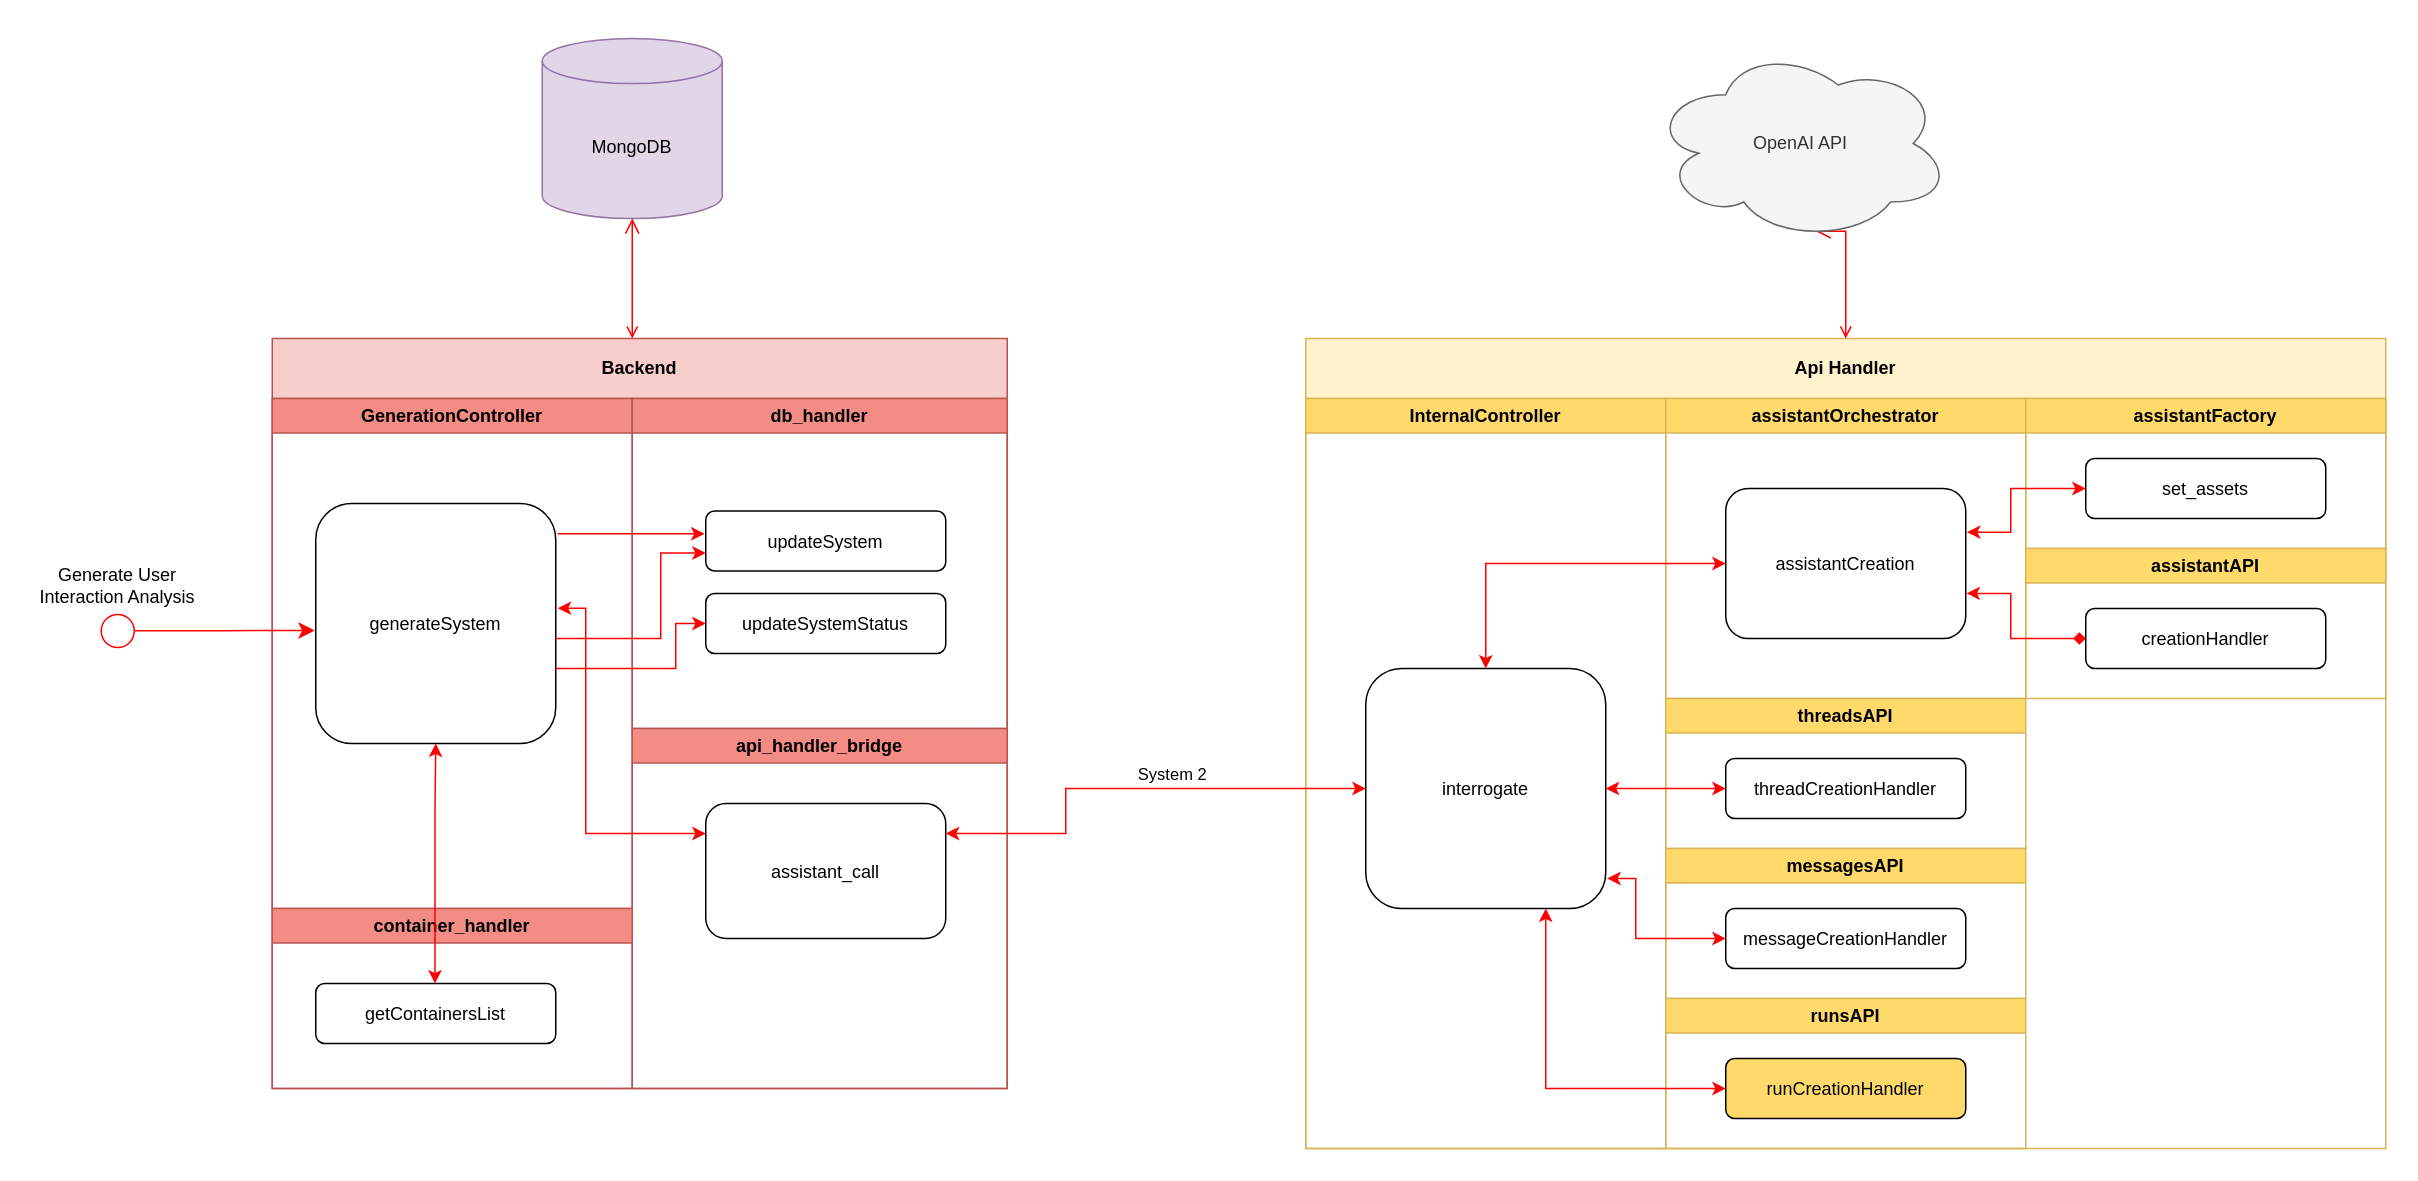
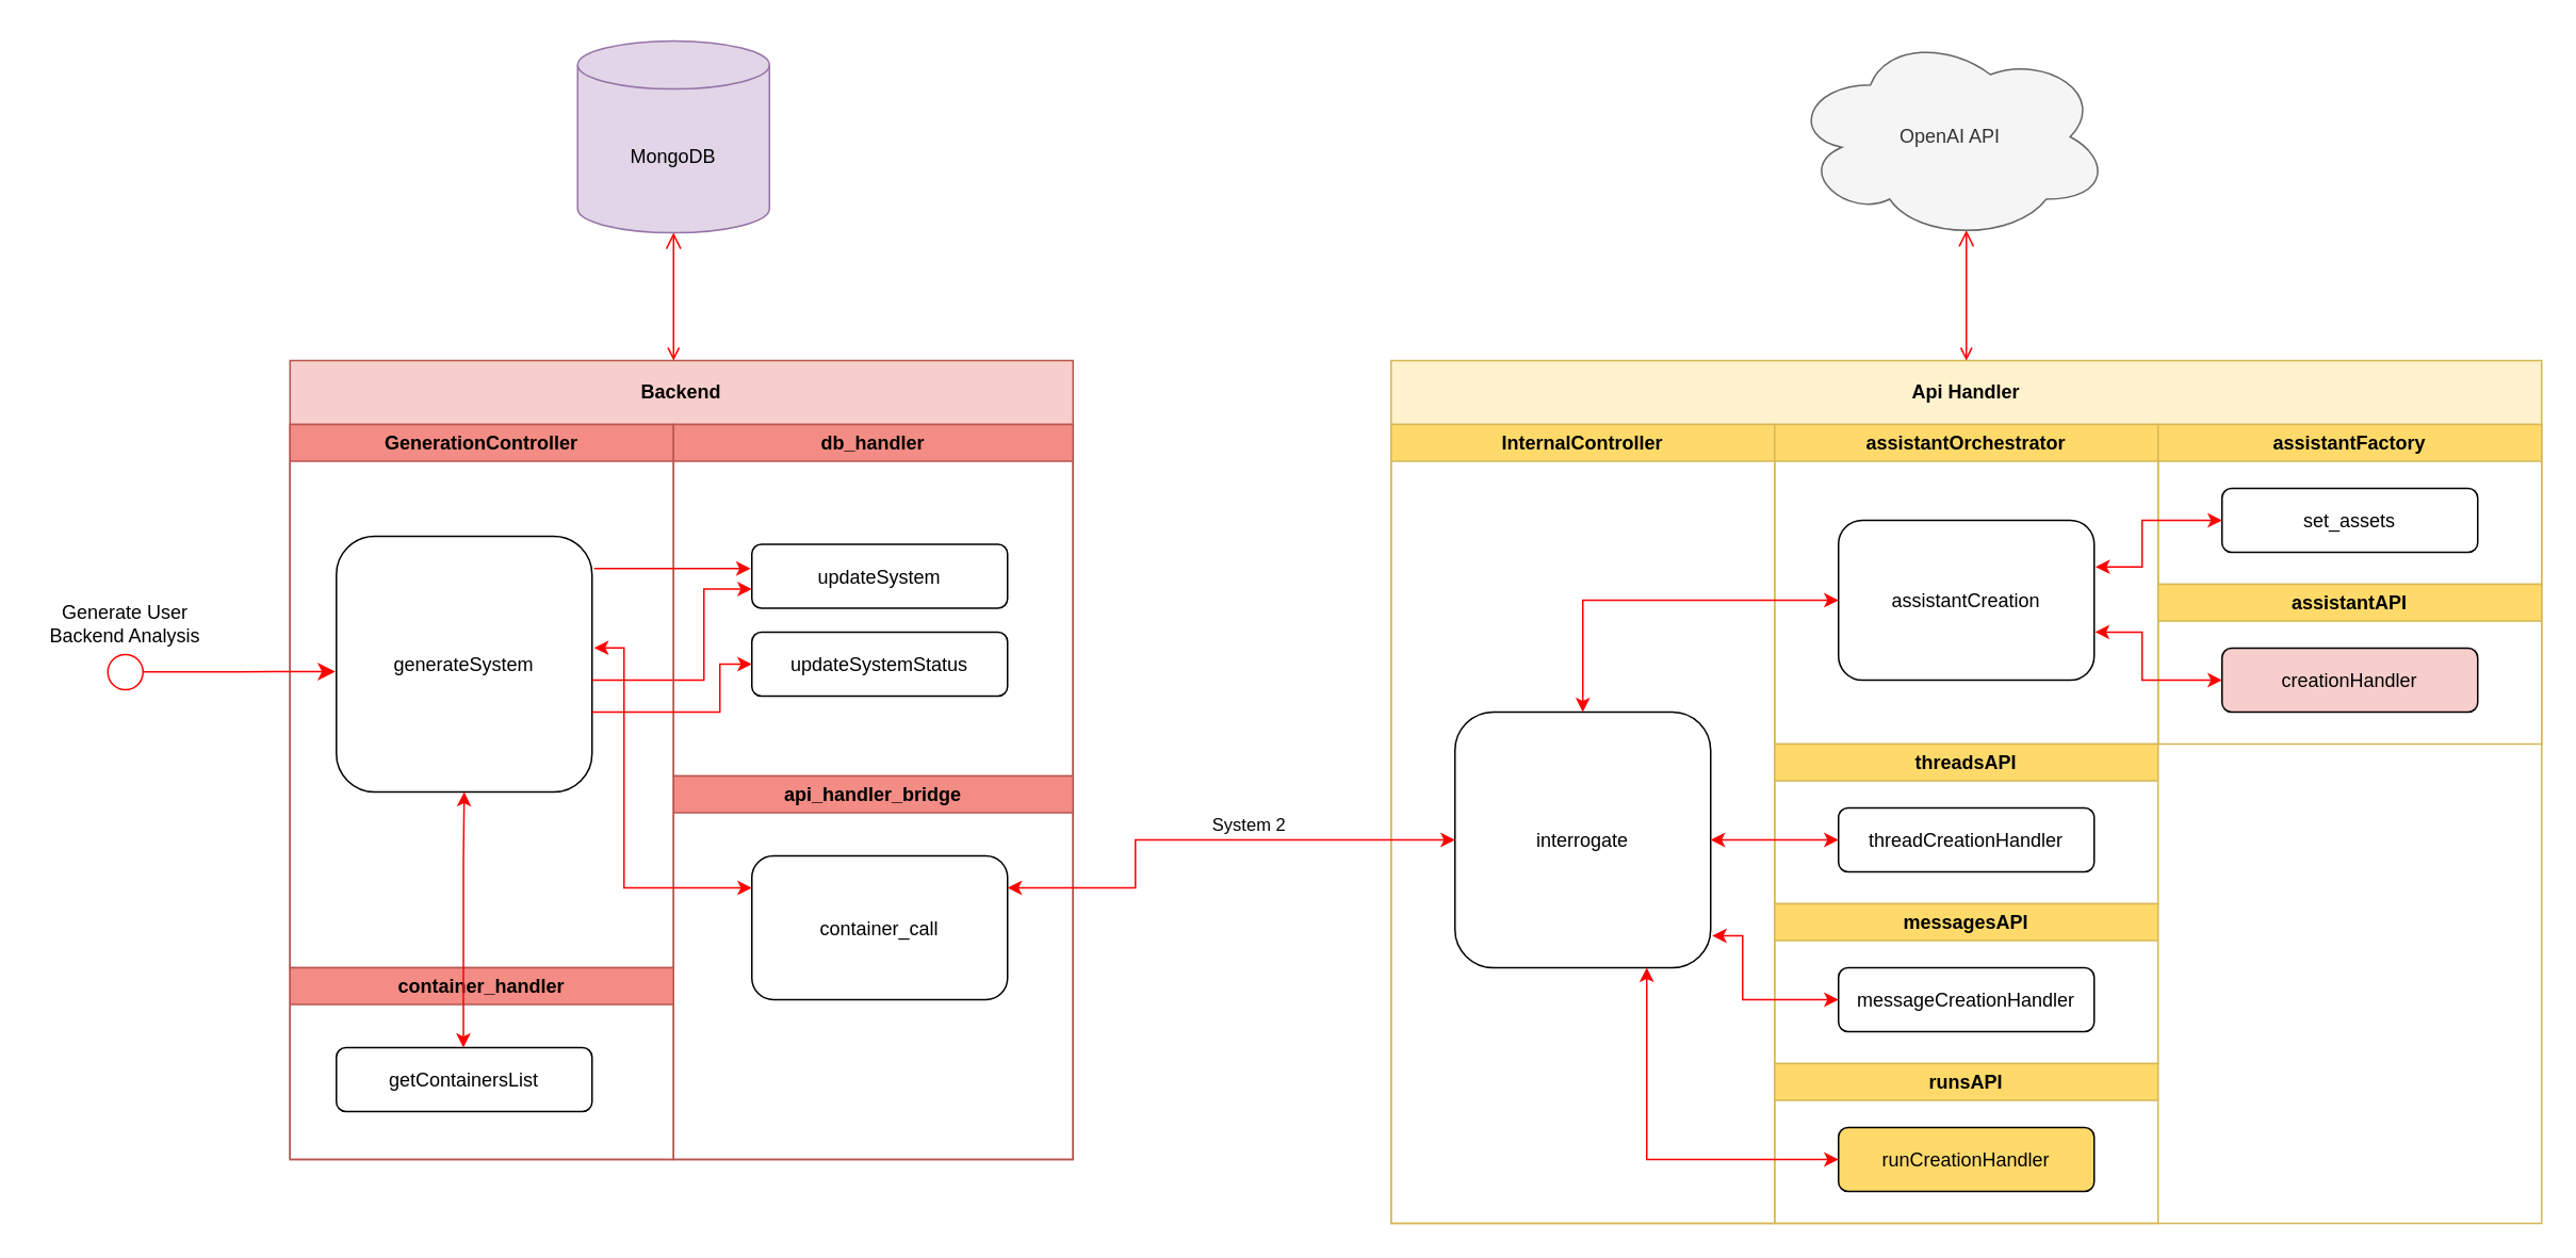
  <mxCell id="0" />
  <mxCell id="1" parent="0" />
  <mxCell id="2" value="Backend" style="swimlane;whiteSpace=wrap;startSize=40;fillColor=#f8cecc;strokeColor=#b85450;" parent="1" vertex="1"><mxGeometry x="181" y="225" width="490" height="500" as="geometry" /></mxCell>
  <mxCell id="3" value="GenerationController" style="swimlane;whiteSpace=wrap;html=1;fillColor=#f28c84;strokeColor=#b85450;startSize=23;" parent="2" vertex="1"><mxGeometry y="40" width="240" height="340" as="geometry"><mxRectangle y="40" width="150" height="30" as="alternateBounds" /></mxGeometry></mxCell>
  <mxCell id="4" value="generateSystem" style="rounded=1;glass=0;shadow=0;" parent="3" vertex="1"><mxGeometry x="29" y="70" width="160" height="160" as="geometry" /></mxCell>
  <mxCell id="5" style="edgeStyle=orthogonalEdgeStyle;rounded=0;orthogonalLoop=1;jettySize=auto;html=1;strokeColor=#ff0000;" parent="3" target="7" edge="1"><mxGeometry relative="1" as="geometry"><mxPoint x="189" y="160" as="sourcePoint" /><mxPoint x="278.72" y="102.58" as="targetPoint" /><Array as="points"><mxPoint x="259" y="160" /><mxPoint x="259" y="103" /></Array></mxGeometry></mxCell>
  <mxCell id="6" value="db_handler" style="swimlane;whiteSpace=wrap;html=1;fillColor=#f28c84;strokeColor=#b85450;" parent="2" vertex="1"><mxGeometry x="240" y="40" width="250" height="220" as="geometry" /></mxCell>
  <mxCell id="7" value="updateSystem" style="rounded=1;" parent="6" vertex="1"><mxGeometry x="49" y="75" width="160" height="40" as="geometry" /></mxCell>
  <mxCell id="8" value="updateSystemStatus" style="rounded=1;" parent="6" vertex="1"><mxGeometry x="49" y="130" width="160" height="40" as="geometry" /></mxCell>
  <mxCell id="9" value="" style="edgeStyle=orthogonalEdgeStyle;rounded=0;orthogonalLoop=1;jettySize=auto;html=1;strokeColor=#ff0000;exitX=1.008;exitY=0.126;exitDx=0;exitDy=0;exitPerimeter=0;entryX=-0.005;entryY=0.38;entryDx=0;entryDy=0;entryPerimeter=0;" parent="2" source="4" target="7" edge="1"><mxGeometry relative="1" as="geometry"><mxPoint x="200" y="135" as="sourcePoint" /><mxPoint x="279" y="130" as="targetPoint" /><Array as="points" /></mxGeometry></mxCell>
  <mxCell id="10" value="api_handler_bridge" style="swimlane;whiteSpace=wrap;html=1;fillColor=#f28c84;strokeColor=#B85450;" parent="2" vertex="1"><mxGeometry x="240" y="260" width="250" height="240" as="geometry" /></mxCell>
- <mxCell id="11" value="assistant_call" style="rounded=1;" parent="10" vertex="1"><mxGeometry x="49" y="50" width="160" height="90" as="geometry" /></mxCell>
+ <mxCell id="11" value="container_call" style="rounded=1;" parent="10" vertex="1"><mxGeometry x="49" y="50" width="160" height="90" as="geometry" /></mxCell>
  <mxCell id="12" style="edgeStyle=orthogonalEdgeStyle;rounded=0;orthogonalLoop=1;jettySize=auto;html=1;startArrow=classic;startFill=1;strokeColor=#ff0000;exitX=1.008;exitY=0.436;exitDx=0;exitDy=0;exitPerimeter=0;" parent="2" source="4" edge="1"><mxGeometry relative="1" as="geometry"><mxPoint x="199" y="180" as="sourcePoint" /><Array as="points"><mxPoint x="209" y="180" /><mxPoint x="209" y="330" /></Array><mxPoint x="289" y="330" as="targetPoint" /></mxGeometry></mxCell>
  <mxCell id="13" style="edgeStyle=orthogonalEdgeStyle;rounded=0;orthogonalLoop=1;jettySize=auto;html=1;entryX=0;entryY=0.5;entryDx=0;entryDy=0;strokeColor=none;" parent="2" target="8" edge="1"><mxGeometry relative="1" as="geometry"><mxPoint x="200" y="190" as="sourcePoint" /><Array as="points"><mxPoint x="200" y="190" /></Array></mxGeometry></mxCell>
  <mxCell id="14" style="edgeStyle=orthogonalEdgeStyle;rounded=0;orthogonalLoop=1;jettySize=auto;html=1;entryX=0;entryY=0.5;entryDx=0;entryDy=0;strokeColor=#ff0000;" parent="2" target="8" edge="1"><mxGeometry relative="1" as="geometry"><mxPoint x="189" y="220" as="sourcePoint" /><mxPoint x="290" y="155" as="targetPoint" /><Array as="points"><mxPoint x="269" y="220" /><mxPoint x="269" y="190" /></Array></mxGeometry></mxCell>
  <mxCell id="15" value="container_handler" style="swimlane;whiteSpace=wrap;html=1;fillColor=#f28c84;strokeColor=#B85450;startSize=23;" vertex="1" parent="2"><mxGeometry y="380" width="240" height="120" as="geometry" /></mxCell>
  <mxCell id="16" value="getContainersList" style="rounded=1;" vertex="1" parent="15"><mxGeometry x="29" y="50" width="160" height="40" as="geometry" /></mxCell>
  <mxCell id="17" style="edgeStyle=orthogonalEdgeStyle;rounded=0;orthogonalLoop=1;jettySize=auto;html=1;startArrow=classic;startFill=1;strokeColor=#ff0000;exitX=0.5;exitY=1;exitDx=0;exitDy=0;" edge="1" parent="15" source="4"><mxGeometry relative="1" as="geometry"><mxPoint x="108.5" y="-106" as="sourcePoint" /><Array as="points"><mxPoint x="109" y="-66" /><mxPoint x="109" y="-66" /><mxPoint x="109" y="50" /></Array><mxPoint x="108.5" y="50" as="targetPoint" /></mxGeometry></mxCell>
  <mxCell id="18" value="" style="ellipse;shape=startState;fillColor=#FFFFFF;strokeColor=#ff0000;" parent="1" vertex="1"><mxGeometry x="63" y="405" width="30" height="30" as="geometry" /></mxCell>
  <mxCell id="19" value="" style="edgeStyle=elbowEdgeStyle;elbow=horizontal;verticalAlign=bottom;endArrow=classic;endSize=8;strokeColor=#FF0000;endFill=1;rounded=0;entryX=-0.004;entryY=0.529;entryDx=0;entryDy=0;exitX=0.872;exitY=0.492;exitDx=0;exitDy=0;exitPerimeter=0;entryPerimeter=0;" parent="1" source="18" target="4" edge="1"><mxGeometry x="1540" y="160" as="geometry"><mxPoint x="-210" y="505" as="targetPoint" /></mxGeometry></mxCell>
- <mxCell id="20" value="Generate User Interaction Analysis" style="text;html=1;align=center;verticalAlign=middle;whiteSpace=wrap;rounded=0;" parent="1" vertex="1"><mxGeometry x="20" y="375" width="116" height="30" as="geometry" /></mxCell>
+ <mxCell id="20" value="Generate User Backend Analysis" style="text;html=1;align=center;verticalAlign=middle;whiteSpace=wrap;rounded=0;" parent="1" vertex="1"><mxGeometry x="20" y="375" width="116" height="30" as="geometry" /></mxCell>
  <mxCell id="21" value="Api Handler" style="swimlane;whiteSpace=wrap;startSize=40;fillColor=#fff2cc;strokeColor=#d6b656;" parent="1" vertex="1"><mxGeometry x="870" y="225" width="720" height="540" as="geometry" /></mxCell>
  <mxCell id="22" value="InternalController" style="swimlane;whiteSpace=wrap;html=1;fillColor=#ffda6a;strokeColor=#d6b656;" parent="21" vertex="1"><mxGeometry y="40" width="240" height="500" as="geometry" /></mxCell>
  <mxCell id="23" value="interrogate" style="rounded=1;glass=0;shadow=0;" parent="22" vertex="1"><mxGeometry x="40" y="180" width="160" height="160" as="geometry" /></mxCell>
  <mxCell id="24" value="assistantOrchestrator" style="swimlane;whiteSpace=wrap;html=1;startSize=23;fillColor=#ffda6a;strokeColor=#d6b656;" parent="21" vertex="1"><mxGeometry x="240" y="40" width="240" height="200" as="geometry" /></mxCell>
  <mxCell id="25" value="assistantCreation" style="rounded=1;" parent="24" vertex="1"><mxGeometry x="40" y="60" width="160" height="100" as="geometry" /></mxCell>
  <mxCell id="26" value="" style="edgeStyle=orthogonalEdgeStyle;rounded=0;orthogonalLoop=1;jettySize=auto;html=1;startArrow=classic;startFill=1;entryX=0;entryY=0.5;entryDx=0;entryDy=0;strokeColor=#ff0000;" parent="21" source="23" target="25" edge="1"><mxGeometry relative="1" as="geometry"><Array as="points"><mxPoint x="120" y="150" /></Array></mxGeometry></mxCell>
  <mxCell id="27" value="assistantFactory" style="swimlane;whiteSpace=wrap;html=1;startSize=23;fillColor=#ffda6a;strokeColor=#d6b656;" parent="21" vertex="1"><mxGeometry x="480" y="40" width="240" height="100" as="geometry" /></mxCell>
  <mxCell id="28" value="set_assets" style="rounded=1;" parent="27" vertex="1"><mxGeometry x="40" y="40" width="160" height="40" as="geometry" /></mxCell>
  <mxCell id="29" value="assistantAPI" style="swimlane;whiteSpace=wrap;html=1;startSize=23;fillColor=#FFDA6A;strokeColor=#d6b656;" parent="27" vertex="1"><mxGeometry y="100" width="240" height="100" as="geometry" /></mxCell>
- <mxCell id="30" value="creationHandler" style="rounded=1;" parent="29" vertex="1"><mxGeometry x="40" y="40" width="160" height="40" as="geometry" /></mxCell>
+ <mxCell id="30" value="creationHandler" style="rounded=1;fillColor=#f8cecc;" parent="29" vertex="1"><mxGeometry x="40" y="40" width="160" height="40" as="geometry" /></mxCell>
  <mxCell id="31" value="" style="edgeStyle=orthogonalEdgeStyle;rounded=0;orthogonalLoop=1;jettySize=auto;html=1;startArrow=classic;startFill=1;entryX=0;entryY=0.5;entryDx=0;entryDy=0;exitX=1.005;exitY=0.291;exitDx=0;exitDy=0;exitPerimeter=0;strokeColor=#ff0000;" parent="21" source="25" target="28" edge="1"><mxGeometry relative="1" as="geometry"><mxPoint x="450" y="110" as="sourcePoint" /><Array as="points"><mxPoint x="470" y="129" /><mxPoint x="470" y="100" /></Array></mxGeometry></mxCell>
- <mxCell id="32" value="" style="endArrow=diamond;html=1;rounded=0;exitX=1.003;exitY=0.699;exitDx=0;exitDy=0;entryX=0;entryY=0.5;entryDx=0;entryDy=0;startArrow=classic;startFill=1;exitPerimeter=0;strokeColor=#ff0000;" parent="21" source="25" target="30" edge="1"><mxGeometry width="50" height="50" relative="1" as="geometry"><mxPoint x="470" y="240" as="sourcePoint" /><mxPoint x="470" y="280" as="targetPoint" /><Array as="points"><mxPoint x="470" y="170" /><mxPoint x="470" y="200" /></Array></mxGeometry></mxCell>
+ <mxCell id="32" value="" style="endArrow=classic;html=1;rounded=0;exitX=1.003;exitY=0.699;exitDx=0;exitDy=0;entryX=0;entryY=0.5;entryDx=0;entryDy=0;startArrow=classic;startFill=1;exitPerimeter=0;strokeColor=#ff0000;" parent="21" source="25" target="30" edge="1"><mxGeometry width="50" height="50" relative="1" as="geometry"><mxPoint x="470" y="240" as="sourcePoint" /><mxPoint x="470" y="280" as="targetPoint" /><Array as="points"><mxPoint x="470" y="170" /><mxPoint x="470" y="200" /></Array></mxGeometry></mxCell>
  <mxCell id="33" value="threadsAPI" style="swimlane;whiteSpace=wrap;html=1;startSize=23;fillColor=#ffda6a;strokeColor=#d6b656;" parent="21" vertex="1"><mxGeometry x="240" y="240" width="240" height="100" as="geometry" /></mxCell>
  <mxCell id="34" value="threadCreationHandler" style="rounded=1;" parent="33" vertex="1"><mxGeometry x="40" y="40" width="160" height="40" as="geometry" /></mxCell>
  <mxCell id="35" style="edgeStyle=orthogonalEdgeStyle;rounded=0;orthogonalLoop=1;jettySize=auto;html=1;startArrow=classic;startFill=1;exitX=1;exitY=0.5;exitDx=0;exitDy=0;entryX=0;entryY=0.5;entryDx=0;entryDy=0;strokeColor=#ff0000;" parent="21" source="23" target="34" edge="1"><mxGeometry relative="1" as="geometry"><mxPoint x="200" y="163" as="sourcePoint" /><mxPoint x="280" y="300" as="targetPoint" /><Array as="points" /></mxGeometry></mxCell>
  <mxCell id="36" value="messagesAPI" style="swimlane;whiteSpace=wrap;html=1;startSize=23;fillColor=#ffda6a;strokeColor=#d6b656;" parent="21" vertex="1"><mxGeometry x="240" y="340" width="240" height="100" as="geometry" /></mxCell>
  <mxCell id="37" value="messageCreationHandler" style="rounded=1;" parent="36" vertex="1"><mxGeometry x="40" y="40" width="160" height="40" as="geometry" /></mxCell>
  <mxCell id="38" value="runsAPI" style="swimlane;whiteSpace=wrap;html=1;startSize=23;fillColor=#ffda6a;strokeColor=#d6b656;" parent="21" vertex="1"><mxGeometry x="240" y="440" width="240" height="100" as="geometry" /></mxCell>
  <mxCell id="39" value="runCreationHandler" style="rounded=1;fillColor=#ffda6a;" parent="38" vertex="1"><mxGeometry x="40" y="40" width="160" height="40" as="geometry" /></mxCell>
  <mxCell id="40" style="edgeStyle=orthogonalEdgeStyle;rounded=0;orthogonalLoop=1;jettySize=auto;html=1;entryX=0;entryY=0.5;entryDx=0;entryDy=0;startArrow=classic;startFill=1;strokeColor=#ff0000;" parent="21" target="37" edge="1"><mxGeometry relative="1" as="geometry"><mxPoint x="201" y="360" as="sourcePoint" /><Array as="points"><mxPoint x="201" y="360" /><mxPoint x="220" y="360" /><mxPoint x="220" y="400" /></Array></mxGeometry></mxCell>
  <mxCell id="41" style="edgeStyle=orthogonalEdgeStyle;rounded=0;orthogonalLoop=1;jettySize=auto;html=1;exitX=0.75;exitY=1;exitDx=0;exitDy=0;entryX=0;entryY=0.5;entryDx=0;entryDy=0;startArrow=classic;startFill=1;strokeColor=#ff0000;" parent="21" source="23" target="39" edge="1"><mxGeometry relative="1" as="geometry"><Array as="points"><mxPoint x="160" y="500" /></Array></mxGeometry></mxCell>
  <mxCell id="42" style="edgeStyle=orthogonalEdgeStyle;rounded=0;orthogonalLoop=1;jettySize=auto;html=1;startArrow=classic;startFill=1;strokeColor=#ff0000;exitX=1;exitY=0.222;exitDx=0;exitDy=0;exitPerimeter=0;" parent="1" source="11" target="23" edge="1"><mxGeometry relative="1" as="geometry"><Array as="points"><mxPoint x="710" y="555" /><mxPoint x="710" y="525" /></Array><mxPoint x="650" y="565" as="sourcePoint" /></mxGeometry></mxCell>
  <mxCell id="43" value="System 2" style="edgeLabel;html=1;align=center;verticalAlign=middle;resizable=0;points=[];" vertex="1" connectable="0" parent="42"><mxGeometry x="0.043" y="1" relative="1" as="geometry"><mxPoint x="19" y="-9" as="offset" /></mxGeometry></mxCell>
  <mxCell id="44" value="" style="edgeStyle=elbowEdgeStyle;elbow=horizontal;verticalAlign=bottom;endArrow=open;endSize=8;strokeColor=#FF0000;endFill=1;rounded=0;startArrow=open;startFill=0;entryX=0.55;entryY=0.95;entryDx=0;entryDy=0;entryPerimeter=0;" parent="1" target="45" edge="1"><mxGeometry as="geometry"><mxPoint x="1520" y="345" as="targetPoint" /><mxPoint x="1230" y="225" as="sourcePoint" /><Array as="points"><mxPoint x="1230" y="185" /></Array></mxGeometry></mxCell>
- <mxCell id="45" value="OpenAI API" style="ellipse;shape=cloud;whiteSpace=wrap;html=1;fillColor=#f5f5f5;fontColor=#333333;strokeColor=#666666;" parent="1" vertex="1"><mxGeometry x="1100" y="30" width="200" height="130" as="geometry" /></mxCell>
+ <mxCell id="45" value="OpenAI API" style="ellipse;shape=cloud;whiteSpace=wrap;html=1;fillColor=#f5f5f5;fontColor=#333333;strokeColor=#666666;" parent="1" vertex="1"><mxGeometry x="1120" y="20" width="200" height="130" as="geometry" /></mxCell>
  <mxCell id="46" value="MongoDB" style="shape=cylinder3;whiteSpace=wrap;html=1;boundedLbl=1;backgroundOutline=1;size=15;fillColor=#e1d5e7;strokeColor=#9673a6;" parent="1" vertex="1"><mxGeometry x="361" y="25" width="120" height="120" as="geometry" /></mxCell>
  <mxCell id="47" value="" style="edgeStyle=elbowEdgeStyle;elbow=horizontal;verticalAlign=bottom;endArrow=open;endSize=8;strokeColor=#FF0000;endFill=1;rounded=0;entryX=0.5;entryY=1;entryDx=0;entryDy=0;entryPerimeter=0;exitX=0.5;exitY=0;exitDx=0;exitDy=0;startArrow=open;startFill=0;" parent="1" target="46" edge="1"><mxGeometry x="1540" y="160" as="geometry"><mxPoint x="252" y="165" as="targetPoint" /><mxPoint x="421" y="225" as="sourcePoint" /></mxGeometry></mxCell>
